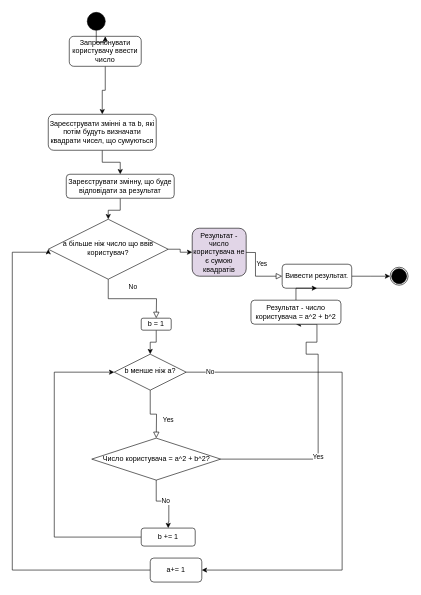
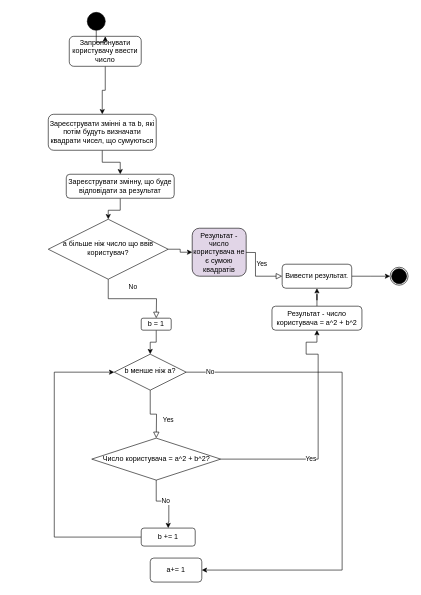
  <mxCell id="0" />
  <mxCell id="1" parent="0" />
  <mxCell id="2" style="edgeStyle=orthogonalEdgeStyle;rounded=0;orthogonalLoop=1;jettySize=auto;html=1;entryX=0.5;entryY=0;entryDx=0;entryDy=0;" edge="1" parent="1" source="3" target="15"><mxGeometry relative="1" as="geometry" /></mxCell>
  <mxCell id="3" value="Запропонувати користувачу ввести число" style="rounded=1;whiteSpace=wrap;html=1;fontSize=12;glass=0;strokeWidth=1;shadow=0;" parent="1" vertex="1"><mxGeometry x="115" y="60" width="120" height="50" as="geometry" /></mxCell>
  <mxCell id="4" value="No" style="rounded=0;html=1;jettySize=auto;orthogonalLoop=1;fontSize=11;endArrow=block;endFill=0;endSize=8;strokeWidth=1;shadow=0;labelBackgroundColor=none;edgeStyle=orthogonalEdgeStyle;" parent="1" source="7" edge="1"><mxGeometry y="20" relative="1" as="geometry"><mxPoint as="offset" /><mxPoint x="260" y="530" as="targetPoint" /></mxGeometry></mxCell>
  <mxCell id="5" value="Yes&lt;br&gt;" style="edgeStyle=orthogonalEdgeStyle;rounded=0;html=1;jettySize=auto;orthogonalLoop=1;fontSize=11;endArrow=block;endFill=0;endSize=8;strokeWidth=1;shadow=0;labelBackgroundColor=none;entryX=0;entryY=0.5;entryDx=0;entryDy=0;" parent="1" target="19" edge="1"><mxGeometry y="10" relative="1" as="geometry"><mxPoint as="offset" /><mxPoint x="380" y="420" as="sourcePoint" /><mxPoint x="350.034" y="440" as="targetPoint" /></mxGeometry></mxCell>
  <mxCell id="6" style="edgeStyle=orthogonalEdgeStyle;rounded=0;orthogonalLoop=1;jettySize=auto;html=1;entryX=0;entryY=0.5;entryDx=0;entryDy=0;" edge="1" parent="1" source="7" target="34"><mxGeometry relative="1" as="geometry" /></mxCell>
  <mxCell id="7" value="a більше ніж число що ввів користувач?" style="rhombus;whiteSpace=wrap;html=1;shadow=0;fontFamily=Helvetica;fontSize=12;align=center;strokeWidth=1;spacing=6;spacingTop=-4;" parent="1" vertex="1"><mxGeometry x="80" y="365" width="200" height="100" as="geometry" /></mxCell>
  <mxCell id="8" value="Yes&lt;br&gt;" style="rounded=0;html=1;jettySize=auto;orthogonalLoop=1;fontSize=11;endArrow=block;endFill=0;endSize=8;strokeWidth=1;shadow=0;labelBackgroundColor=none;edgeStyle=orthogonalEdgeStyle;" parent="1" source="11" edge="1"><mxGeometry x="0.334" y="20" relative="1" as="geometry"><mxPoint as="offset" /><mxPoint x="260.034" y="730" as="targetPoint" /></mxGeometry></mxCell>
  <mxCell id="9" style="edgeStyle=orthogonalEdgeStyle;rounded=0;orthogonalLoop=1;jettySize=auto;html=1;entryX=1;entryY=0.5;entryDx=0;entryDy=0;" edge="1" parent="1" source="11" target="31"><mxGeometry relative="1" as="geometry"><Array as="points"><mxPoint x="570" y="620" /><mxPoint x="570" y="950" /></Array></mxGeometry></mxCell>
  <mxCell id="10" value="No" style="edgeLabel;html=1;align=center;verticalAlign=middle;resizable=0;points=[];" vertex="1" connectable="0" parent="9"><mxGeometry x="-0.905" y="1" relative="1" as="geometry"><mxPoint as="offset" /></mxGeometry></mxCell>
  <mxCell id="11" value="b менше ніж a?" style="rhombus;whiteSpace=wrap;html=1;shadow=0;fontFamily=Helvetica;fontSize=12;align=center;strokeWidth=1;spacing=6;spacingTop=-4;" parent="1" vertex="1"><mxGeometry x="190" y="590" width="120" height="60" as="geometry" /></mxCell>
  <mxCell id="12" style="edgeStyle=orthogonalEdgeStyle;rounded=0;orthogonalLoop=1;jettySize=auto;html=1;entryX=0.5;entryY=0;entryDx=0;entryDy=0;" edge="1" parent="1" source="13" target="3"><mxGeometry relative="1" as="geometry" /></mxCell>
  <mxCell id="13" value="" style="ellipse;whiteSpace=wrap;html=1;aspect=fixed;fillColor=#000000;" vertex="1" parent="1"><mxGeometry x="145" y="20" width="30" height="30" as="geometry" /></mxCell>
  <mxCell id="14" style="edgeStyle=orthogonalEdgeStyle;rounded=0;orthogonalLoop=1;jettySize=auto;html=1;entryX=0.5;entryY=0;entryDx=0;entryDy=0;" edge="1" parent="1" source="15" target="17"><mxGeometry relative="1" as="geometry" /></mxCell>
  <mxCell id="15" value="Зареєструвати змінні a та b, які потім будуть визначати квадрати чисел, що сумуються" style="rounded=1;whiteSpace=wrap;html=1;" vertex="1" parent="1"><mxGeometry x="80" y="190" width="180" height="60" as="geometry" /></mxCell>
  <mxCell id="16" style="edgeStyle=orthogonalEdgeStyle;rounded=0;orthogonalLoop=1;jettySize=auto;html=1;entryX=0.5;entryY=0;entryDx=0;entryDy=0;" edge="1" parent="1" source="17" target="7"><mxGeometry relative="1" as="geometry" /></mxCell>
  <mxCell id="17" value="Зареєструвати змінну, що буде відповідати за результат" style="rounded=1;whiteSpace=wrap;html=1;" vertex="1" parent="1"><mxGeometry x="110" y="290" width="180" height="40" as="geometry" /></mxCell>
  <mxCell id="18" style="edgeStyle=orthogonalEdgeStyle;rounded=0;orthogonalLoop=1;jettySize=auto;html=1;" edge="1" parent="1" source="19"><mxGeometry relative="1" as="geometry"><mxPoint x="650" y="460" as="targetPoint" /></mxGeometry></mxCell>
  <mxCell id="19" value="Вивести результат." style="rounded=1;whiteSpace=wrap;html=1;" vertex="1" parent="1"><mxGeometry x="470" y="440" width="116" height="40" as="geometry" /></mxCell>
  <mxCell id="20" value="" style="ellipse;whiteSpace=wrap;html=1;" vertex="1" parent="1"><mxGeometry x="650" y="445" width="30" height="30" as="geometry" /></mxCell>
  <mxCell id="21" value="" style="ellipse;whiteSpace=wrap;html=1;aspect=fixed;fillColor=#000000;" vertex="1" parent="1"><mxGeometry x="652.5" y="447.5" width="25" height="25" as="geometry" /></mxCell>
  <mxCell id="22" style="edgeStyle=orthogonalEdgeStyle;rounded=0;orthogonalLoop=1;jettySize=auto;html=1;entryX=0.5;entryY=0;entryDx=0;entryDy=0;" edge="1" parent="1" source="23" target="11"><mxGeometry relative="1" as="geometry" /></mxCell>
  <mxCell id="23" value="b = 1" style="rounded=1;whiteSpace=wrap;html=1;" vertex="1" parent="1"><mxGeometry x="235" y="530" width="50" height="20" as="geometry" /></mxCell>
  <mxCell id="24" style="edgeStyle=orthogonalEdgeStyle;rounded=0;orthogonalLoop=1;jettySize=auto;html=1;exitX=1;exitY=0.5;exitDx=0;exitDy=0;entryX=0.5;entryY=1;entryDx=0;entryDy=0;" edge="1" parent="1" source="27" target="33"><mxGeometry relative="1" as="geometry"><mxPoint x="440" y="550" as="targetPoint" /><Array as="points"><mxPoint x="530" y="765" /><mxPoint x="530" y="590" /><mxPoint x="510" y="590" /><mxPoint x="510" y="570" /><mxPoint x="528" y="570" /></Array></mxGeometry></mxCell>
  <mxCell id="25" value="Yes" style="edgeLabel;html=1;align=center;verticalAlign=middle;resizable=0;points=[];" vertex="1" connectable="0" parent="24"><mxGeometry x="-0.28" y="1" relative="1" as="geometry"><mxPoint as="offset" /></mxGeometry></mxCell>
  <mxCell id="26" value="No" style="edgeStyle=orthogonalEdgeStyle;rounded=0;orthogonalLoop=1;jettySize=auto;html=1;" edge="1" parent="1" source="27"><mxGeometry relative="1" as="geometry"><mxPoint x="280" y="880" as="targetPoint" /><Array as="points"><mxPoint x="260" y="835" /><mxPoint x="281" y="835" /><mxPoint x="281" y="870" /></Array></mxGeometry></mxCell>
  <mxCell id="27" value="Число користувача = a^2 + b^2?" style="rhombus;whiteSpace=wrap;html=1;" vertex="1" parent="1"><mxGeometry x="152.5" y="730" width="215" height="70" as="geometry" /></mxCell>
  <mxCell id="28" style="edgeStyle=orthogonalEdgeStyle;rounded=0;orthogonalLoop=1;jettySize=auto;html=1;entryX=0;entryY=0.5;entryDx=0;entryDy=0;" edge="1" parent="1" source="29" target="11"><mxGeometry relative="1" as="geometry"><Array as="points"><mxPoint x="90" y="895" /><mxPoint x="90" y="620" /></Array></mxGeometry></mxCell>
  <mxCell id="29" value="b += 1" style="rounded=1;whiteSpace=wrap;html=1;" vertex="1" parent="1"><mxGeometry x="235" y="880" width="90" height="30" as="geometry" /></mxCell>
- <mxCell id="30" style="edgeStyle=orthogonalEdgeStyle;rounded=0;orthogonalLoop=1;jettySize=auto;html=1;entryX=0;entryY=0.5;entryDx=0;entryDy=0;" edge="1" parent="1" source="31" target="7"><mxGeometry relative="1" as="geometry"><Array as="points"><mxPoint x="20" y="950" /><mxPoint x="20" y="420" /></Array></mxGeometry></mxCell>
  <mxCell id="31" value="a+= 1" style="rounded=1;whiteSpace=wrap;html=1;" vertex="1" parent="1"><mxGeometry x="250" y="930" width="86" height="40" as="geometry" /></mxCell>
  <mxCell id="32" style="edgeStyle=orthogonalEdgeStyle;rounded=0;orthogonalLoop=1;jettySize=auto;html=1;entryX=0.5;entryY=1;entryDx=0;entryDy=0;" edge="1" parent="1" source="33" target="19"><mxGeometry relative="1" as="geometry" /></mxCell>
- <mxCell id="33" value="Результат - число користувача = a^2 + b^2" style="rounded=1;whiteSpace=wrap;html=1;" vertex="1" parent="1"><mxGeometry x="418" y="500" width="150" height="40" as="geometry" /></mxCell>
+ <mxCell id="33" value="Результат - число користувача = a^2 + b^2" style="rounded=1;whiteSpace=wrap;html=1;" vertex="1" parent="1"><mxGeometry x="453" y="510" width="150" height="40" as="geometry" /></mxCell>
  <mxCell id="34" value="Результат - число користувача не є сумою квадратів" style="rounded=1;whiteSpace=wrap;html=1;fillColor=#e1d5e7;" vertex="1" parent="1"><mxGeometry x="320" y="380" width="90" height="80" as="geometry" /></mxCell>
